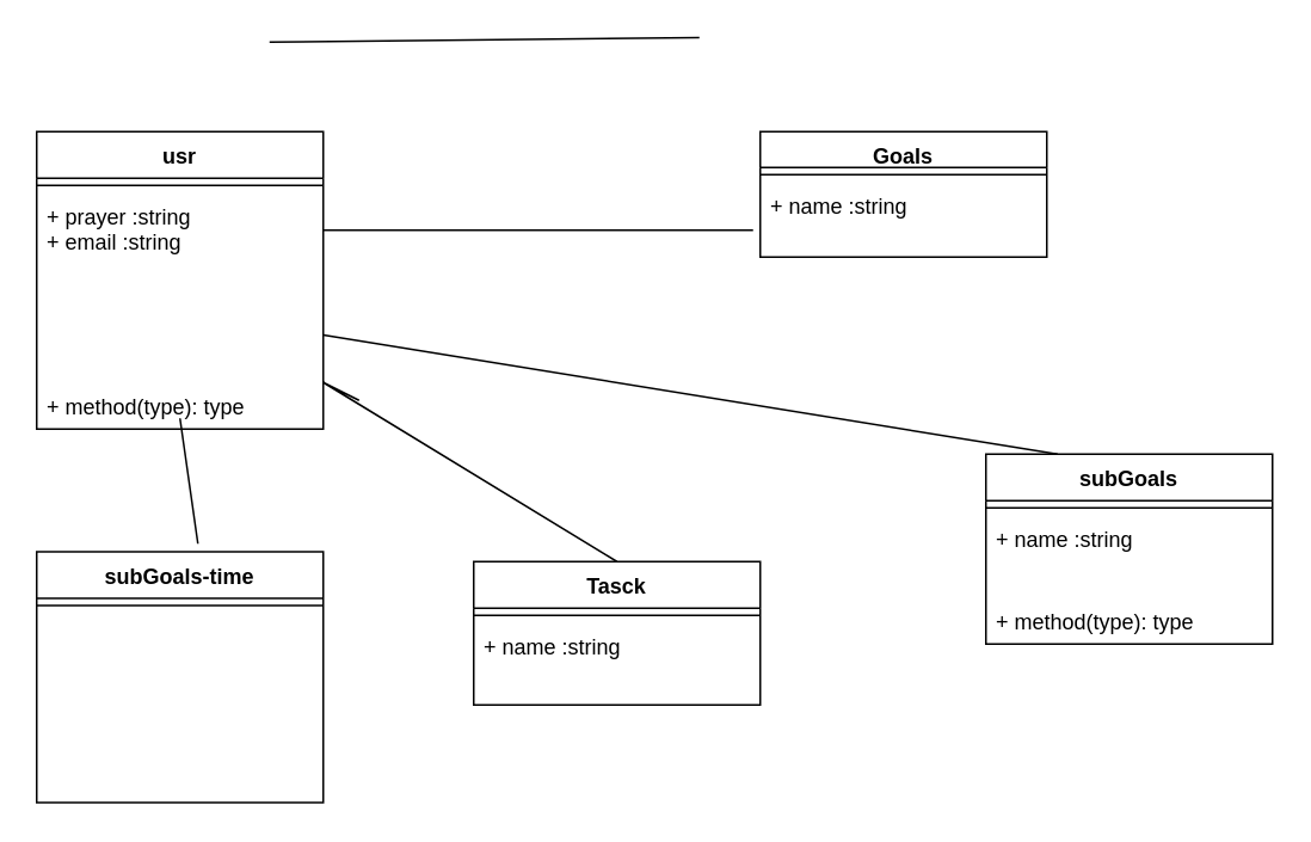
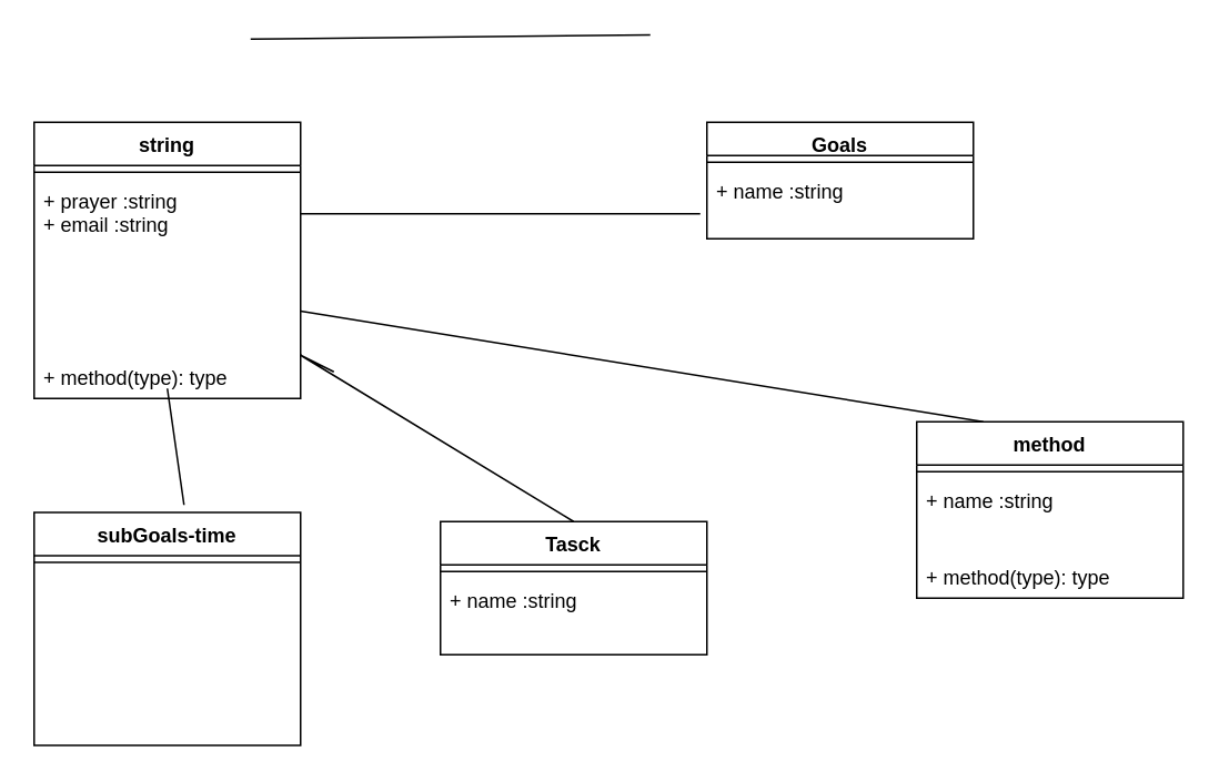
  <mxCell id="0" />
  <mxCell id="1" parent="0" />
  <mxCell id="2" value="" style="endArrow=none;html=1;rounded=0;entryX=0;entryY=0.75;entryDx=0;entryDy=0;" edge="1" parent="1"><mxGeometry width="50" height="50" relative="1" as="geometry"><mxPoint x="150" y="23" as="sourcePoint" /><mxPoint x="390" y="20.5" as="targetPoint" /></mxGeometry></mxCell>
- <mxCell id="3" value="usr" style="swimlane;fontStyle=1;align=center;verticalAlign=top;childLayout=stackLayout;horizontal=1;startSize=26;horizontalStack=0;resizeParent=1;resizeParentMax=0;resizeLast=0;collapsible=1;marginBottom=0;whiteSpace=wrap;html=1;" vertex="1" parent="1"><mxGeometry x="20" y="73" width="160" height="166" as="geometry" /></mxCell>
+ <mxCell id="3" value="string" style="swimlane;fontStyle=1;align=center;verticalAlign=top;childLayout=stackLayout;horizontal=1;startSize=26;horizontalStack=0;resizeParent=1;resizeParentMax=0;resizeLast=0;collapsible=1;marginBottom=0;whiteSpace=wrap;html=1;" vertex="1" parent="1"><mxGeometry x="20" y="73" width="160" height="166" as="geometry" /></mxCell>
  <mxCell id="4" value="" style="line;strokeWidth=1;fillColor=none;align=left;verticalAlign=middle;spacingTop=-1;spacingLeft=3;spacingRight=3;rotatable=0;labelPosition=right;points=[];portConstraint=eastwest;strokeColor=inherit;" vertex="1" parent="3"><mxGeometry y="26" width="160" height="8" as="geometry" /></mxCell>
  <mxCell id="5" value="+ prayer :string&lt;div&gt;+ email :string&lt;div&gt;&lt;br&gt;&lt;/div&gt;&lt;div&gt;&lt;br&gt;&lt;/div&gt;&lt;/div&gt;" style="text;strokeColor=none;fillColor=none;align=left;verticalAlign=top;spacingLeft=4;spacingRight=4;overflow=hidden;rotatable=0;points=[[0,0.5],[1,0.5]];portConstraint=eastwest;whiteSpace=wrap;html=1;" vertex="1" parent="3"><mxGeometry y="34" width="160" height="106" as="geometry" /></mxCell>
  <mxCell id="6" value="+ method(type): type" style="text;strokeColor=none;fillColor=none;align=left;verticalAlign=top;spacingLeft=4;spacingRight=4;overflow=hidden;rotatable=0;points=[[0,0.5],[1,0.5]];portConstraint=eastwest;whiteSpace=wrap;html=1;" vertex="1" parent="3"><mxGeometry y="140" width="160" height="26" as="geometry" /></mxCell>
- <mxCell id="7" value="subGoals" style="swimlane;fontStyle=1;align=center;verticalAlign=top;childLayout=stackLayout;horizontal=1;startSize=26;horizontalStack=0;resizeParent=1;resizeParentMax=0;resizeLast=0;collapsible=1;marginBottom=0;whiteSpace=wrap;html=1;" vertex="1" parent="1"><mxGeometry x="550" y="253" width="160" height="106" as="geometry" /></mxCell>
+ <mxCell id="7" value="method" style="swimlane;fontStyle=1;align=center;verticalAlign=top;childLayout=stackLayout;horizontal=1;startSize=26;horizontalStack=0;resizeParent=1;resizeParentMax=0;resizeLast=0;collapsible=1;marginBottom=0;whiteSpace=wrap;html=1;" vertex="1" parent="1"><mxGeometry x="550" y="253" width="160" height="106" as="geometry" /></mxCell>
  <mxCell id="8" value="" style="line;strokeWidth=1;fillColor=none;align=left;verticalAlign=middle;spacingTop=-1;spacingLeft=3;spacingRight=3;rotatable=0;labelPosition=right;points=[];portConstraint=eastwest;strokeColor=inherit;" vertex="1" parent="7"><mxGeometry y="26" width="160" height="8" as="geometry" /></mxCell>
  <mxCell id="9" value="+ name :string&lt;div&gt;&lt;br&gt;&lt;div&gt;&lt;br&gt;&lt;/div&gt;&lt;div&gt;&lt;br&gt;&lt;/div&gt;&lt;/div&gt;" style="text;strokeColor=none;fillColor=none;align=left;verticalAlign=top;spacingLeft=4;spacingRight=4;overflow=hidden;rotatable=0;points=[[0,0.5],[1,0.5]];portConstraint=eastwest;whiteSpace=wrap;html=1;" vertex="1" parent="7"><mxGeometry y="34" width="160" height="46" as="geometry" /></mxCell>
  <mxCell id="10" value="+ method(type): type" style="text;strokeColor=none;fillColor=none;align=left;verticalAlign=top;spacingLeft=4;spacingRight=4;overflow=hidden;rotatable=0;points=[[0,0.5],[1,0.5]];portConstraint=eastwest;whiteSpace=wrap;html=1;" vertex="1" parent="7"><mxGeometry y="80" width="160" height="26" as="geometry" /></mxCell>
  <mxCell id="11" value="Tasck" style="swimlane;fontStyle=1;align=center;verticalAlign=top;childLayout=stackLayout;horizontal=1;startSize=26;horizontalStack=0;resizeParent=1;resizeParentMax=0;resizeLast=0;collapsible=1;marginBottom=0;whiteSpace=wrap;html=1;" vertex="1" parent="1"><mxGeometry x="264" y="313" width="160" height="80" as="geometry" /></mxCell>
  <mxCell id="12" value="" style="line;strokeWidth=1;fillColor=none;align=left;verticalAlign=middle;spacingTop=-1;spacingLeft=3;spacingRight=3;rotatable=0;labelPosition=right;points=[];portConstraint=eastwest;strokeColor=inherit;" vertex="1" parent="11"><mxGeometry y="26" width="160" height="8" as="geometry" /></mxCell>
  <mxCell id="13" value="+ name :string&lt;div&gt;&lt;br&gt;&lt;div&gt;&lt;br&gt;&lt;/div&gt;&lt;div&gt;&lt;br&gt;&lt;/div&gt;&lt;/div&gt;" style="text;strokeColor=none;fillColor=none;align=left;verticalAlign=top;spacingLeft=4;spacingRight=4;overflow=hidden;rotatable=0;points=[[0,0.5],[1,0.5]];portConstraint=eastwest;whiteSpace=wrap;html=1;" vertex="1" parent="11"><mxGeometry y="34" width="160" height="46" as="geometry" /></mxCell>
  <mxCell id="14" value="subGoals-time&lt;div&gt;&lt;br&gt;&lt;/div&gt;" style="swimlane;fontStyle=1;align=center;verticalAlign=top;childLayout=stackLayout;horizontal=1;startSize=26;horizontalStack=0;resizeParent=1;resizeParentMax=0;resizeLast=0;collapsible=1;marginBottom=0;whiteSpace=wrap;html=1;" vertex="1" parent="1"><mxGeometry x="20" y="307.5" width="160" height="140" as="geometry" /></mxCell>
  <mxCell id="15" value="" style="line;strokeWidth=1;fillColor=none;align=left;verticalAlign=middle;spacingTop=-1;spacingLeft=3;spacingRight=3;rotatable=0;labelPosition=right;points=[];portConstraint=eastwest;strokeColor=inherit;" vertex="1" parent="14"><mxGeometry y="26" width="160" height="8" as="geometry" /></mxCell>
  <mxCell id="16" value="&lt;div&gt;&lt;div&gt;&lt;br&gt;&lt;/div&gt;&lt;/div&gt;" style="text;strokeColor=none;fillColor=none;align=left;verticalAlign=top;spacingLeft=4;spacingRight=4;overflow=hidden;rotatable=0;points=[[0,0.5],[1,0.5]];portConstraint=eastwest;whiteSpace=wrap;html=1;" vertex="1" parent="14"><mxGeometry y="34" width="160" height="106" as="geometry" /></mxCell>
  <mxCell id="17" value="Goals" style="swimlane;fontStyle=1;align=center;verticalAlign=top;childLayout=stackLayout;horizontal=1;startSize=20;horizontalStack=0;resizeParent=1;resizeParentMax=0;resizeLast=0;collapsible=1;marginBottom=0;whiteSpace=wrap;html=1;" vertex="1" parent="1"><mxGeometry x="424" y="73" width="160" height="70" as="geometry" /></mxCell>
  <mxCell id="18" value="" style="line;strokeWidth=1;fillColor=none;align=left;verticalAlign=middle;spacingTop=-1;spacingLeft=3;spacingRight=3;rotatable=0;labelPosition=right;points=[];portConstraint=eastwest;strokeColor=inherit;" vertex="1" parent="17"><mxGeometry y="20" width="160" height="8" as="geometry" /></mxCell>
  <mxCell id="19" value="+ name :string&lt;div&gt;&lt;br&gt;&lt;div&gt;&lt;br&gt;&lt;/div&gt;&lt;div&gt;&lt;br&gt;&lt;/div&gt;&lt;/div&gt;" style="text;strokeColor=none;fillColor=none;align=left;verticalAlign=top;spacingLeft=4;spacingRight=4;overflow=hidden;rotatable=0;points=[[0,0.5],[1,0.5]];portConstraint=eastwest;whiteSpace=wrap;html=1;" vertex="1" parent="17"><mxGeometry y="28" width="160" height="42" as="geometry" /></mxCell>
  <mxCell id="20" value="" style="line;strokeWidth=1;fillColor=none;align=left;verticalAlign=middle;spacingTop=-1;spacingLeft=3;spacingRight=3;rotatable=0;labelPosition=right;points=[];portConstraint=eastwest;strokeColor=inherit;" vertex="1" parent="1"><mxGeometry x="180" y="113" width="240" height="30" as="geometry" /></mxCell>
  <mxCell id="21" value="" style="endArrow=none;html=1;rounded=0;entryX=0.25;entryY=0;entryDx=0;entryDy=0;" edge="1" parent="1" target="7"><mxGeometry width="50" height="50" relative="1" as="geometry"><mxPoint x="180" y="186.5" as="sourcePoint" /><mxPoint x="580" y="239" as="targetPoint" /></mxGeometry></mxCell>
  <mxCell id="22" value="" style="endArrow=none;html=1;rounded=0;exitX=0.5;exitY=0;exitDx=0;exitDy=0;" edge="1" parent="1" source="11"><mxGeometry width="50" height="50" relative="1" as="geometry"><mxPoint x="150" y="273" as="sourcePoint" /><mxPoint x="200" y="223" as="targetPoint" /><Array as="points"><mxPoint x="180" y="213" /></Array></mxGeometry></mxCell>
  <mxCell id="23" value="" style="endArrow=none;html=1;rounded=0;" edge="1" parent="1"><mxGeometry width="50" height="50" relative="1" as="geometry"><mxPoint x="110" y="303" as="sourcePoint" /><mxPoint x="100" y="233" as="targetPoint" /></mxGeometry></mxCell>
